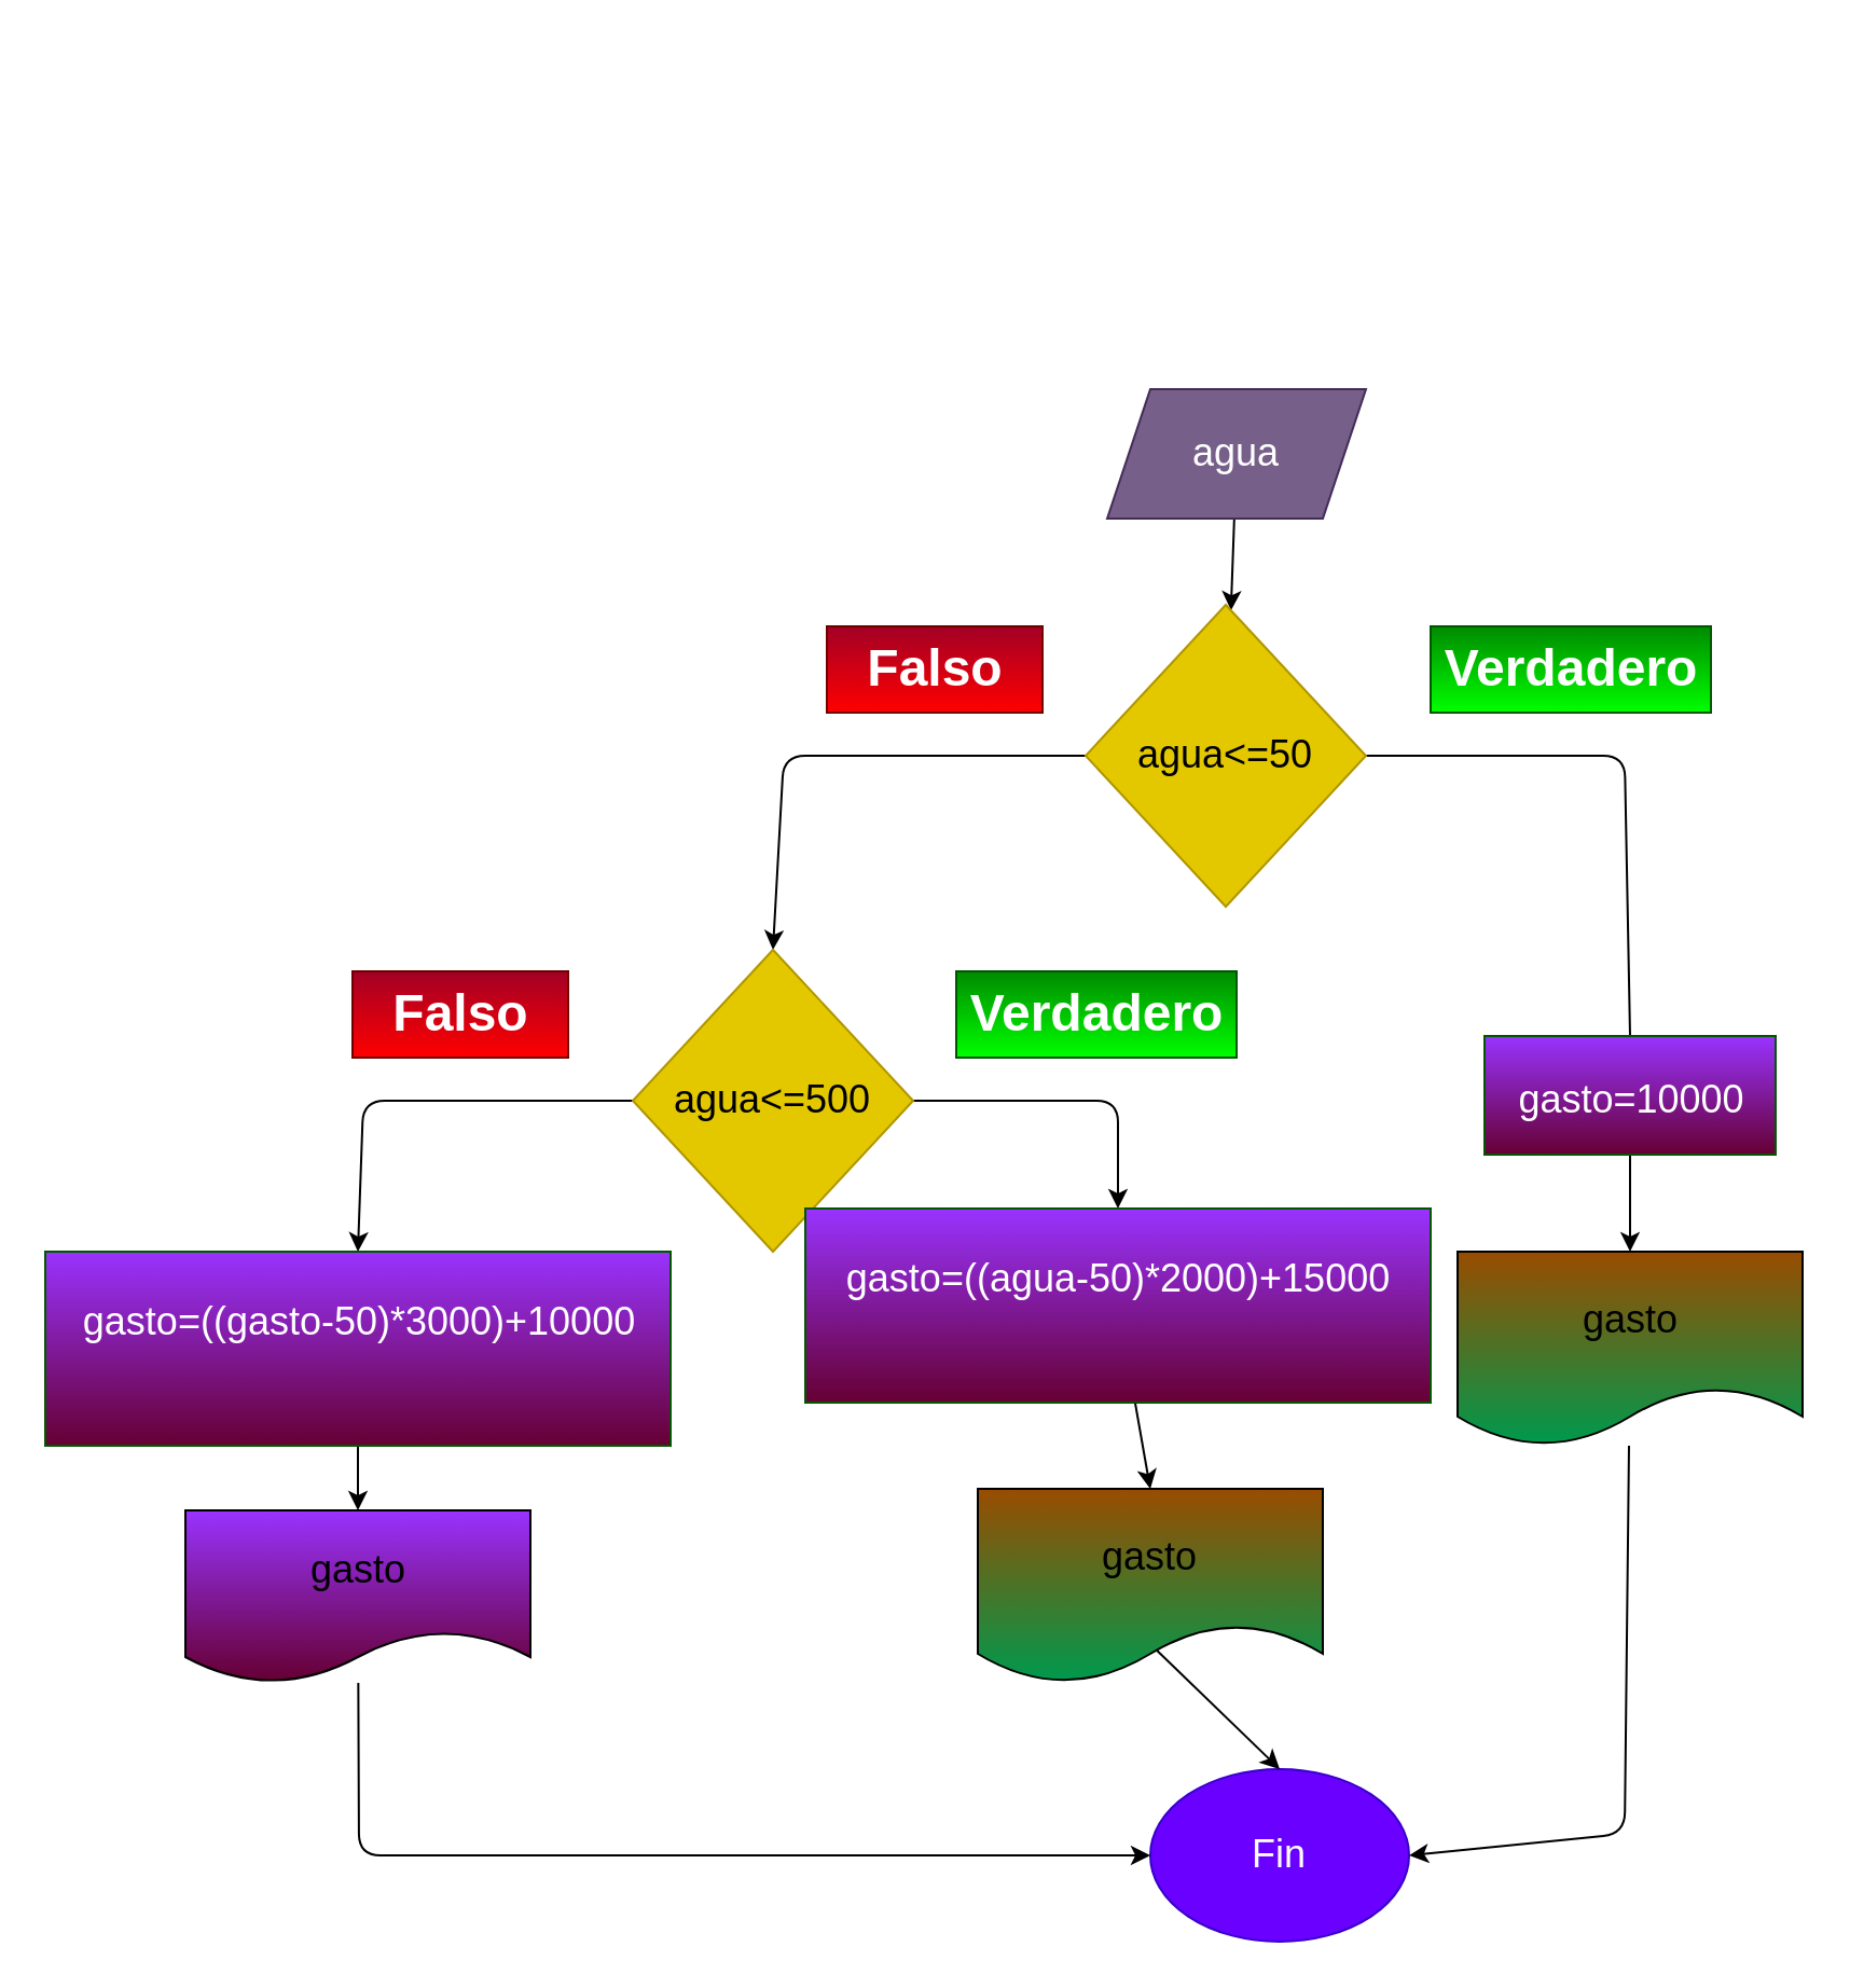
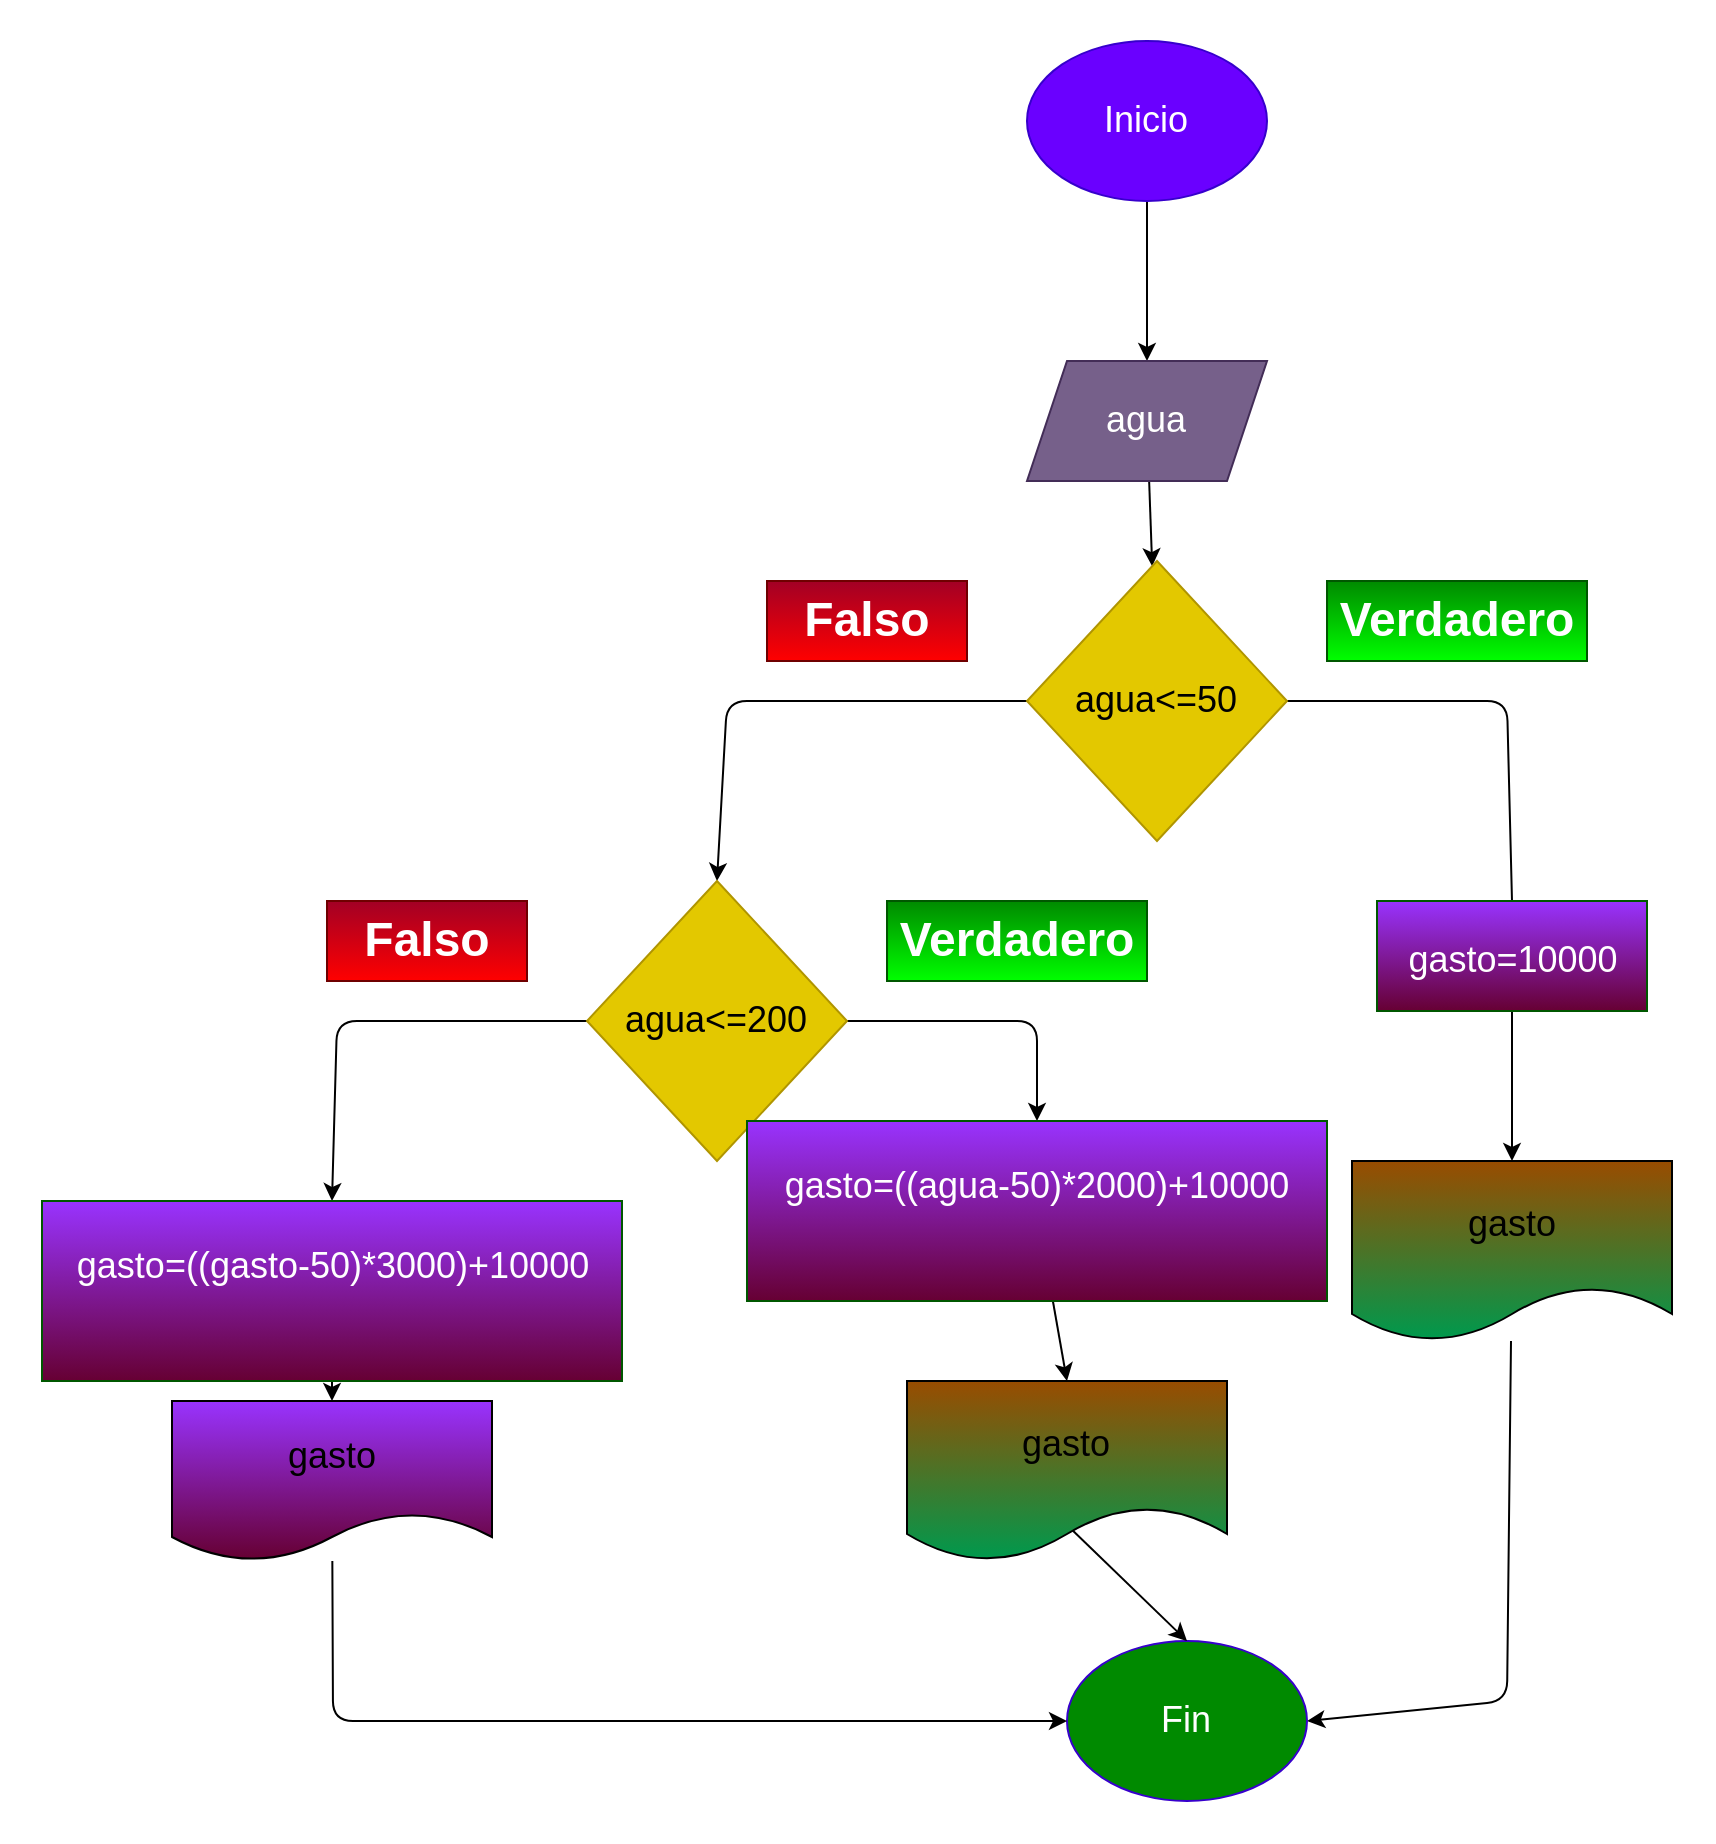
  <mxCell id="0" />
  <mxCell id="1" parent="0" />
+ <mxCell id="2" value="" style="edgeStyle=none;html=1;fontSize=18;" parent="1" source="3" target="5" edge="1"><mxGeometry relative="1" as="geometry" /></mxCell>
+ <mxCell id="3" value="&lt;font style=&quot;font-size: 18px&quot;&gt;Inicio&lt;/font&gt;" style="ellipse;whiteSpace=wrap;html=1;fillColor=#6a00ff;fontColor=#ffffff;strokeColor=#3700CC;" parent="1" vertex="1"><mxGeometry x="513" y="20" width="120" height="80" as="geometry" /></mxCell>
  <mxCell id="4" style="edgeStyle=none;html=1;fontSize=18;" parent="1" source="5" target="8" edge="1"><mxGeometry relative="1" as="geometry" /></mxCell>
  <mxCell id="5" value="&lt;font style=&quot;font-size: 18px&quot;&gt;agua&lt;/font&gt;" style="shape=parallelogram;perimeter=parallelogramPerimeter;whiteSpace=wrap;html=1;fixedSize=1;fillColor=#76608a;fontColor=#ffffff;strokeColor=#432D57;" parent="1" vertex="1"><mxGeometry x="513" y="180" width="120" height="60" as="geometry" /></mxCell>
  <mxCell id="6" style="edgeStyle=none;html=1;entryX=0.5;entryY=0;entryDx=0;entryDy=0;fontSize=18;endArrow=none;" edge="1" parent="1" source="8" target="15"><mxGeometry relative="1" as="geometry"><Array as="points"><mxPoint x="753" y="350" /></Array></mxGeometry></mxCell>
  <mxCell id="7" style="edgeStyle=none;html=1;entryX=0.5;entryY=0;entryDx=0;entryDy=0;fontSize=18;" edge="1" parent="1" source="8" target="20"><mxGeometry relative="1" as="geometry"><Array as="points"><mxPoint x="363" y="350" /></Array></mxGeometry></mxCell>
- <mxCell id="8" value="agua&amp;lt;=50" style="rhombus;whiteSpace=wrap;html=1;fontSize=18;fillColor=#e3c800;fontColor=#000000;strokeColor=#B09500;" parent="1" vertex="1"><mxGeometry x="503" y="280" width="130" height="140" as="geometry" /></mxCell>
+ <mxCell id="8" value="agua&amp;lt;=50" style="rhombus;whiteSpace=wrap;html=1;fontSize=18;fillColor=#e3c800;fontColor=#000000;strokeColor=#B09500;" parent="1" vertex="1"><mxGeometry x="513" y="280" width="130" height="140" as="geometry" /></mxCell>
  <mxCell id="9" style="edgeStyle=none;html=1;entryX=1;entryY=0.5;entryDx=0;entryDy=0;fontSize=18;" parent="1" source="10" target="13" edge="1"><mxGeometry relative="1" as="geometry"><Array as="points"><mxPoint x="753" y="850" /></Array></mxGeometry></mxCell>
  <mxCell id="10" value="gasto" style="shape=document;whiteSpace=wrap;html=1;boundedLbl=1;fontSize=18;gradientColor=#00994D;fillColor=#994C00;" parent="1" vertex="1"><mxGeometry x="675.5" y="580" width="160" height="90" as="geometry" /></mxCell>
  <mxCell id="11" value="Falso" style="text;strokeColor=#6F0000;fillColor=#a20025;html=1;fontSize=24;fontStyle=1;verticalAlign=middle;align=center;fontColor=#ffffff;gradientColor=#FF0000;" parent="1" vertex="1"><mxGeometry x="383" y="290" width="100" height="40" as="geometry" /></mxCell>
  <mxCell id="12" value="Verdadero" style="text;strokeColor=#005700;fillColor=#008a00;html=1;fontSize=24;fontStyle=1;verticalAlign=middle;align=center;fontColor=#ffffff;gradientColor=#00FF00;" parent="1" vertex="1"><mxGeometry x="663" y="290" width="130" height="40" as="geometry" /></mxCell>
- <mxCell id="13" value="Fin" style="ellipse;whiteSpace=wrap;html=1;fontSize=18;fillColor=#6a00ff;fontColor=#ffffff;strokeColor=#3700CC;" parent="1" vertex="1"><mxGeometry x="533" y="820" width="120" height="80" as="geometry" /></mxCell>
+ <mxCell id="13" value="Fin" style="ellipse;whiteSpace=wrap;html=1;fontSize=18;fillColor=#008a00;fontColor=#ffffff;strokeColor=#3700CC;" parent="1" vertex="1"><mxGeometry x="533" y="820" width="120" height="80" as="geometry" /></mxCell>
  <mxCell id="14" style="edgeStyle=none;html=1;entryX=0.5;entryY=0;entryDx=0;entryDy=0;fontSize=18;" edge="1" parent="1" source="15" target="10"><mxGeometry relative="1" as="geometry" /></mxCell>
- <mxCell id="15" value="&lt;span style=&quot;font-weight: normal&quot;&gt;&lt;font style=&quot;font-size: 18px&quot;&gt;gasto=10000&lt;/font&gt;&lt;/span&gt;" style="text;strokeColor=#005700;fillColor=#9933FF;html=1;fontSize=24;fontStyle=1;verticalAlign=middle;align=center;fontColor=#ffffff;gradientColor=#660033;" vertex="1" parent="1"><mxGeometry x="688" y="480" width="135" height="55" as="geometry" /></mxCell>
+ <mxCell id="15" value="&lt;span style=&quot;font-weight: normal&quot;&gt;&lt;font style=&quot;font-size: 18px&quot;&gt;gasto=10000&lt;/font&gt;&lt;/span&gt;" style="text;strokeColor=#005700;fillColor=#9933FF;html=1;fontSize=24;fontStyle=1;verticalAlign=middle;align=center;fontColor=#ffffff;gradientColor=#660033;" vertex="1" parent="1"><mxGeometry x="688" y="450" width="135" height="55" as="geometry" /></mxCell>
  <mxCell id="16" style="edgeStyle=none;html=1;fontSize=18;entryX=0;entryY=0.5;entryDx=0;entryDy=0;" edge="1" parent="1" source="17" target="13"><mxGeometry relative="1" as="geometry"><mxPoint x="523" y="870" as="targetPoint" /><Array as="points"><mxPoint x="166" y="860" /></Array></mxGeometry></mxCell>
  <mxCell id="17" value="gasto" style="shape=document;whiteSpace=wrap;html=1;boundedLbl=1;fontSize=18;fillColor=#9933FF;gradientColor=#660033;" vertex="1" parent="1"><mxGeometry x="85.5" y="700" width="160" height="80" as="geometry" /></mxCell>
  <mxCell id="18" style="edgeStyle=none;html=1;exitX=0;exitY=0.5;exitDx=0;exitDy=0;fontSize=18;entryX=0.5;entryY=0;entryDx=0;entryDy=0;" edge="1" parent="1" source="20" target="28"><mxGeometry relative="1" as="geometry"><Array as="points"><mxPoint x="168" y="510" /></Array><mxPoint x="168" y="570" as="targetPoint" /></mxGeometry></mxCell>
  <mxCell id="19" style="edgeStyle=none;html=1;entryX=0.5;entryY=0;entryDx=0;entryDy=0;fontSize=18;" edge="1" parent="1" source="20" target="26"><mxGeometry relative="1" as="geometry"><Array as="points"><mxPoint x="518" y="510" /></Array></mxGeometry></mxCell>
- <mxCell id="20" value="agua&amp;lt;=500" style="rhombus;whiteSpace=wrap;html=1;fontSize=18;fillColor=#e3c800;fontColor=#000000;strokeColor=#B09500;" vertex="1" parent="1"><mxGeometry x="293" y="440" width="130" height="140" as="geometry" /></mxCell>
+ <mxCell id="20" value="agua&amp;lt;=200" style="rhombus;whiteSpace=wrap;html=1;fontSize=18;fillColor=#e3c800;fontColor=#000000;strokeColor=#B09500;" vertex="1" parent="1"><mxGeometry x="293" y="440" width="130" height="140" as="geometry" /></mxCell>
  <mxCell id="21" style="edgeStyle=none;html=1;entryX=0.5;entryY=0;entryDx=0;entryDy=0;fontSize=18;exitX=0.513;exitY=0.822;exitDx=0;exitDy=0;exitPerimeter=0;" edge="1" parent="1" source="22" target="13"><mxGeometry relative="1" as="geometry" /></mxCell>
  <mxCell id="22" value="gasto" style="shape=document;whiteSpace=wrap;html=1;boundedLbl=1;fontSize=18;gradientColor=#00994D;fillColor=#994C00;" vertex="1" parent="1"><mxGeometry x="453" y="690" width="160" height="90" as="geometry" /></mxCell>
  <mxCell id="23" value="Falso" style="text;strokeColor=#6F0000;fillColor=#a20025;html=1;fontSize=24;fontStyle=1;verticalAlign=middle;align=center;fontColor=#ffffff;gradientColor=#FF0000;" vertex="1" parent="1"><mxGeometry x="163" y="450" width="100" height="40" as="geometry" /></mxCell>
  <mxCell id="24" value="Verdadero" style="text;strokeColor=#005700;fillColor=#008a00;html=1;fontSize=24;fontStyle=1;verticalAlign=middle;align=center;fontColor=#ffffff;gradientColor=#00FF00;" vertex="1" parent="1"><mxGeometry x="443" y="450" width="130" height="40" as="geometry" /></mxCell>
  <mxCell id="25" style="edgeStyle=none;html=1;entryX=0.5;entryY=0;entryDx=0;entryDy=0;fontSize=18;" edge="1" parent="1" source="26" target="22"><mxGeometry relative="1" as="geometry" /></mxCell>
- <mxCell id="26" value="&lt;span style=&quot;font-weight: normal&quot;&gt;&lt;font style=&quot;font-size: 18px&quot;&gt;gasto=((agua-50)*2000)+15000&lt;br&gt;&lt;br&gt;&lt;/font&gt;&lt;/span&gt;" style="text;strokeColor=#005700;fillColor=#9933FF;html=1;fontSize=24;fontStyle=1;verticalAlign=middle;align=center;fontColor=#ffffff;gradientColor=#660033;" vertex="1" parent="1"><mxGeometry x="373" y="560" width="290" height="90" as="geometry" /></mxCell>
+ <mxCell id="26" value="&lt;span style=&quot;font-weight: normal&quot;&gt;&lt;font style=&quot;font-size: 18px&quot;&gt;gasto=((agua-50)*2000)+10000&lt;br&gt;&lt;br&gt;&lt;/font&gt;&lt;/span&gt;" style="text;strokeColor=#005700;fillColor=#9933FF;html=1;fontSize=24;fontStyle=1;verticalAlign=middle;align=center;fontColor=#ffffff;gradientColor=#660033;" vertex="1" parent="1"><mxGeometry x="373" y="560" width="290" height="90" as="geometry" /></mxCell>
  <mxCell id="27" style="edgeStyle=none;html=1;fontSize=18;" edge="1" parent="1" source="28" target="17"><mxGeometry relative="1" as="geometry" /></mxCell>
- <mxCell id="28" value="&lt;span style=&quot;font-weight: normal&quot;&gt;&lt;font style=&quot;font-size: 18px&quot;&gt;gasto=((gasto-50)*3000)+10000&lt;br&gt;&lt;br&gt;&lt;/font&gt;&lt;/span&gt;" style="text;strokeColor=#005700;fillColor=#9933FF;html=1;fontSize=24;fontStyle=1;verticalAlign=middle;align=center;fontColor=#ffffff;gradientColor=#660033;" vertex="1" parent="1"><mxGeometry x="20.5" y="580" width="290" height="90" as="geometry" /></mxCell>
+ <mxCell id="28" value="&lt;span style=&quot;font-weight: normal&quot;&gt;&lt;font style=&quot;font-size: 18px&quot;&gt;gasto=((gasto-50)*3000)+10000&lt;br&gt;&lt;br&gt;&lt;/font&gt;&lt;/span&gt;" style="text;strokeColor=#005700;fillColor=#9933FF;html=1;fontSize=24;fontStyle=1;verticalAlign=middle;align=center;fontColor=#ffffff;gradientColor=#660033;" vertex="1" parent="1"><mxGeometry x="20.5" y="600" width="290" height="90" as="geometry" /></mxCell>
